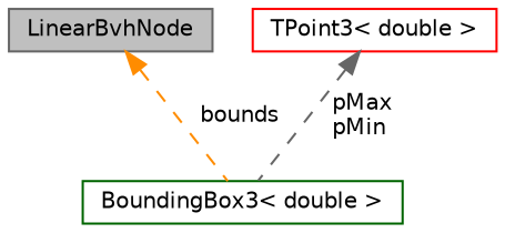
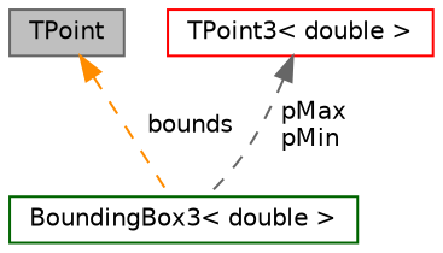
  digraph {
    node [fillcolor=white fontname=Helvetica fontsize=10 shape=box style=filled]
    edge [dir=back fontname=Helvetica fontsize=10 labelfontname=Helvetica labelfontsize=10 style=dashed]
-   n1 [color=gray40 fillcolor=grey75 fontcolor=black height=0.2 label=LinearBvhNode width=0.4]
+   n1 [color=gray40 fillcolor=grey75 fontcolor=black height=0.2 label=TPoint width=0.4]
    n2 [color=darkgreen height=0.2 label="BoundingBox3\< double \>" width=0.4]
    n3 [color=red height=0.2 label="TPoint3\< double \>" width=0.4]
    n1 -> n2 [color=darkorange label=" bounds"]
    n3 -> n2 [color=gray40 label=" pMax\npMin"]
  }
